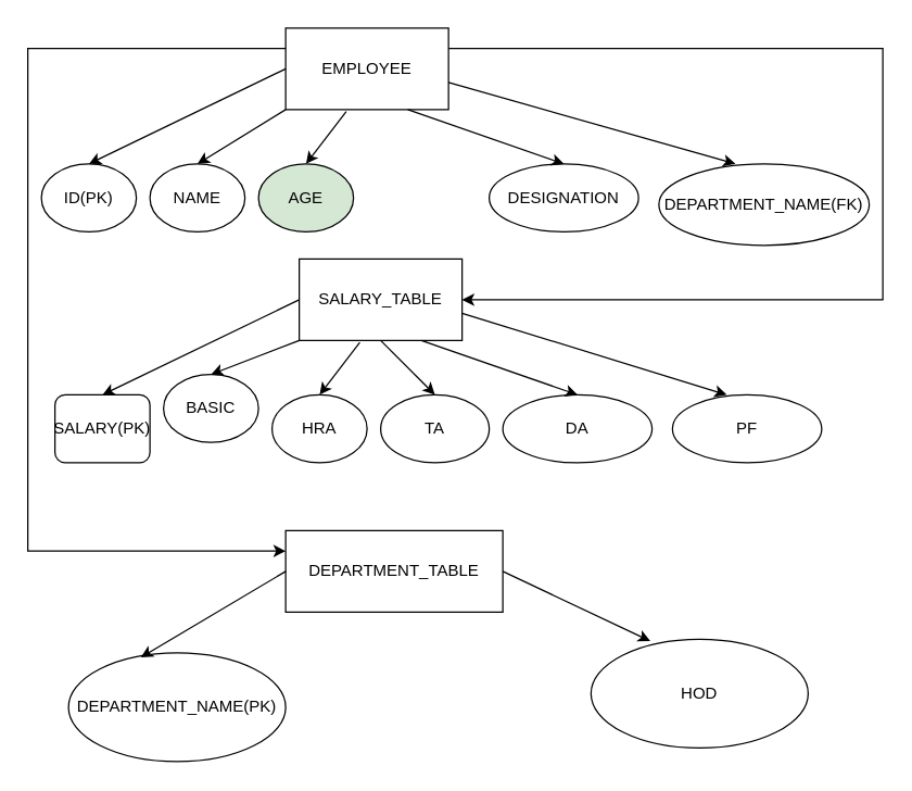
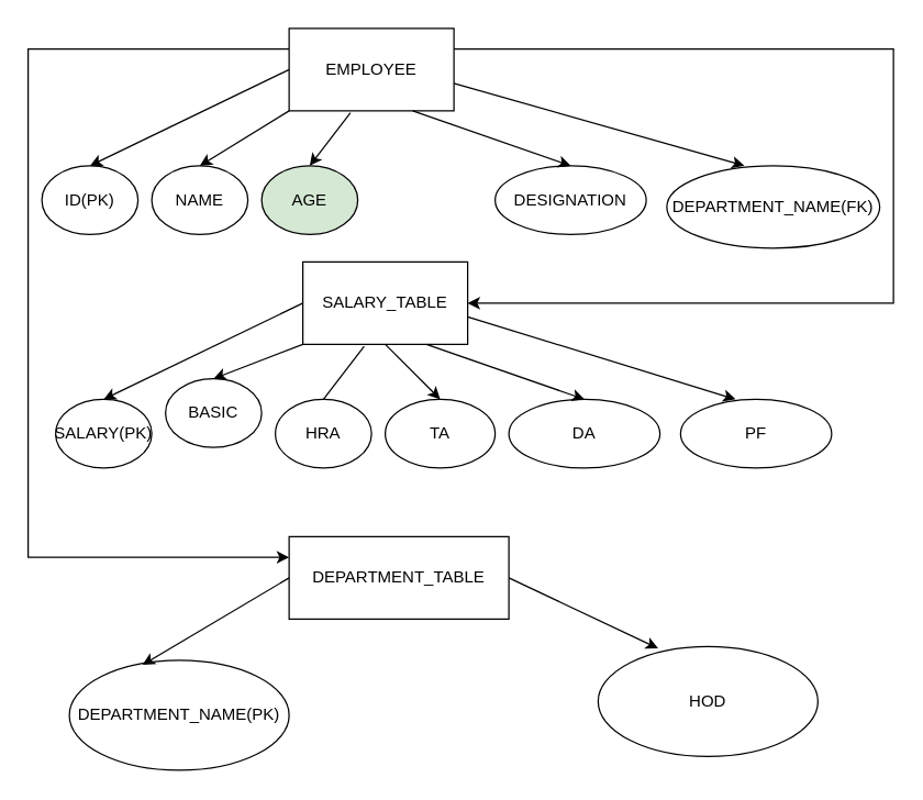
  <mxCell id="0" />
  <mxCell id="1" parent="0" />
  <mxCell id="2" style="edgeStyle=orthogonalEdgeStyle;rounded=0;orthogonalLoop=1;jettySize=auto;html=1;exitX=1;exitY=0.25;exitDx=0;exitDy=0;entryX=1;entryY=0.5;entryDx=0;entryDy=0;" edge="1" parent="1" source="4" target="18"><mxGeometry relative="1" as="geometry"><mxPoint x="670" y="210" as="targetPoint" /><Array as="points"><mxPoint x="650" y="35" /><mxPoint x="650" y="220" /></Array></mxGeometry></mxCell>
  <mxCell id="3" style="edgeStyle=orthogonalEdgeStyle;rounded=0;orthogonalLoop=1;jettySize=auto;html=1;exitX=0;exitY=0.25;exitDx=0;exitDy=0;entryX=0;entryY=0.25;entryDx=0;entryDy=0;" edge="1" parent="1" source="4" target="10"><mxGeometry relative="1" as="geometry"><Array as="points"><mxPoint x="20" y="35" /><mxPoint x="20" y="405" /></Array></mxGeometry></mxCell>
  <mxCell id="4" value="EMPLOYEE" style="rounded=0;whiteSpace=wrap;html=1;" vertex="1" parent="1"><mxGeometry x="210" y="20" width="120" height="60" as="geometry" /></mxCell>
  <mxCell id="5" value="ID(PK)" style="ellipse;whiteSpace=wrap;html=1;" vertex="1" parent="1"><mxGeometry x="30" y="120" width="70" height="50" as="geometry" /></mxCell>
  <mxCell id="6" value="NAME" style="ellipse;whiteSpace=wrap;html=1;" vertex="1" parent="1"><mxGeometry x="110" y="120" width="70" height="50" as="geometry" /></mxCell>
  <mxCell id="7" value="AGE" style="ellipse;whiteSpace=wrap;html=1;fillColor=#d5e8d4;" vertex="1" parent="1"><mxGeometry x="190" y="120" width="70" height="50" as="geometry" /></mxCell>
  <mxCell id="8" value="DEPARTMENT_NAME(FK)" style="ellipse;whiteSpace=wrap;html=1;" vertex="1" parent="1"><mxGeometry x="485" y="120" width="155" height="60" as="geometry" /></mxCell>
  <mxCell id="9" value="DESIGNATION" style="ellipse;whiteSpace=wrap;html=1;" vertex="1" parent="1"><mxGeometry x="360" y="120" width="110" height="50" as="geometry" /></mxCell>
  <mxCell id="10" value="DEPARTMENT_TABLE" style="rounded=0;whiteSpace=wrap;html=1;" vertex="1" parent="1"><mxGeometry x="210" y="390" width="160" height="60" as="geometry" /></mxCell>
  <mxCell id="11" value="DEPARTMENT_NAME(PK)" style="ellipse;whiteSpace=wrap;html=1;" vertex="1" parent="1"><mxGeometry x="50" y="480" width="160" height="80" as="geometry" /></mxCell>
  <mxCell id="12" value="HOD" style="ellipse;whiteSpace=wrap;html=1;" vertex="1" parent="1"><mxGeometry x="435" y="470" width="160" height="80" as="geometry" /></mxCell>
  <mxCell id="13" value="" style="endArrow=classic;html=1;rounded=0;entryX=0.5;entryY=0;entryDx=0;entryDy=0;exitX=0;exitY=0.5;exitDx=0;exitDy=0;" edge="1" parent="1" source="4" target="5"><mxGeometry width="50" height="50" relative="1" as="geometry"><mxPoint x="70" y="70" as="sourcePoint" /><mxPoint x="120" y="20" as="targetPoint" /></mxGeometry></mxCell>
  <mxCell id="14" value="" style="endArrow=classic;html=1;rounded=0;entryX=0.5;entryY=0;entryDx=0;entryDy=0;exitX=0;exitY=1;exitDx=0;exitDy=0;" edge="1" parent="1" source="4" target="6"><mxGeometry width="50" height="50" relative="1" as="geometry"><mxPoint x="110" y="60" as="sourcePoint" /><mxPoint x="160" y="10" as="targetPoint" /></mxGeometry></mxCell>
  <mxCell id="15" value="" style="endArrow=classic;html=1;rounded=0;entryX=0.5;entryY=0;entryDx=0;entryDy=0;exitX=0.372;exitY=1.022;exitDx=0;exitDy=0;exitPerimeter=0;" edge="1" parent="1" source="4" target="7"><mxGeometry width="50" height="50" relative="1" as="geometry"><mxPoint x="75" y="60" as="sourcePoint" /><mxPoint x="125" y="10" as="targetPoint" /></mxGeometry></mxCell>
  <mxCell id="16" value="" style="endArrow=classic;html=1;rounded=0;exitX=0.75;exitY=1;exitDx=0;exitDy=0;entryX=0.5;entryY=0;entryDx=0;entryDy=0;" edge="1" parent="1" source="4" target="9"><mxGeometry width="50" height="50" relative="1" as="geometry"><mxPoint x="330" y="120" as="sourcePoint" /><mxPoint x="380" y="70" as="targetPoint" /></mxGeometry></mxCell>
  <mxCell id="17" value="" style="endArrow=classic;html=1;rounded=0;entryX=0.364;entryY=0;entryDx=0;entryDy=0;entryPerimeter=0;" edge="1" parent="1" target="8"><mxGeometry width="50" height="50" relative="1" as="geometry"><mxPoint x="330" y="60" as="sourcePoint" /><mxPoint x="380" y="10" as="targetPoint" /></mxGeometry></mxCell>
  <mxCell id="18" value="SALARY_TABLE" style="rounded=0;whiteSpace=wrap;html=1;" vertex="1" parent="1"><mxGeometry x="220" y="190" width="120" height="60" as="geometry" /></mxCell>
- <mxCell id="19" value="SALARY(PK)" style="whiteSpace=wrap;html=1;rounded=1;" vertex="1" parent="1"><mxGeometry x="40" y="290" width="70" height="50" as="geometry" /></mxCell>
+ <mxCell id="19" value="SALARY(PK)" style="ellipse;whiteSpace=wrap;html=1;" vertex="1" parent="1"><mxGeometry x="40" y="290" width="70" height="50" as="geometry" /></mxCell>
  <mxCell id="20" value="BASIC" style="ellipse;whiteSpace=wrap;html=1;" vertex="1" parent="1"><mxGeometry x="120" y="275" width="70" height="50" as="geometry" /></mxCell>
  <mxCell id="21" value="HRA" style="ellipse;whiteSpace=wrap;html=1;" vertex="1" parent="1"><mxGeometry x="200" y="290" width="70" height="50" as="geometry" /></mxCell>
  <mxCell id="22" value="TA" style="ellipse;whiteSpace=wrap;html=1;" vertex="1" parent="1"><mxGeometry x="280" y="290" width="80" height="50" as="geometry" /></mxCell>
  <mxCell id="23" value="PF" style="ellipse;whiteSpace=wrap;html=1;" vertex="1" parent="1"><mxGeometry x="495" y="290" width="110" height="50" as="geometry" /></mxCell>
  <mxCell id="24" value="DA" style="ellipse;whiteSpace=wrap;html=1;" vertex="1" parent="1"><mxGeometry x="370" y="290" width="110" height="50" as="geometry" /></mxCell>
  <mxCell id="25" value="" style="endArrow=classic;html=1;rounded=0;exitX=0.5;exitY=1;exitDx=0;exitDy=0;entryX=0.5;entryY=0;entryDx=0;entryDy=0;" edge="1" parent="1" source="18" target="22"><mxGeometry width="50" height="50" relative="1" as="geometry"><mxPoint x="340" y="290" as="sourcePoint" /><mxPoint x="420" y="270" as="targetPoint" /></mxGeometry></mxCell>
  <mxCell id="26" value="" style="endArrow=classic;html=1;rounded=0;entryX=0.5;entryY=0;entryDx=0;entryDy=0;exitX=0;exitY=0.5;exitDx=0;exitDy=0;" edge="1" parent="1" source="18" target="19"><mxGeometry width="50" height="50" relative="1" as="geometry"><mxPoint x="80" y="240" as="sourcePoint" /><mxPoint x="130" y="190" as="targetPoint" /></mxGeometry></mxCell>
  <mxCell id="27" value="" style="endArrow=classic;html=1;rounded=0;entryX=0.5;entryY=0;entryDx=0;entryDy=0;exitX=0;exitY=1;exitDx=0;exitDy=0;" edge="1" parent="1" source="18" target="20"><mxGeometry width="50" height="50" relative="1" as="geometry"><mxPoint x="120" y="230" as="sourcePoint" /><mxPoint x="170" y="180" as="targetPoint" /></mxGeometry></mxCell>
- <mxCell id="28" value="" style="endArrow=classic;html=1;rounded=0;entryX=0.5;entryY=0;entryDx=0;entryDy=0;exitX=0.372;exitY=1.022;exitDx=0;exitDy=0;exitPerimeter=0;" edge="1" parent="1" source="18" target="21"><mxGeometry width="50" height="50" relative="1" as="geometry"><mxPoint x="85" y="230" as="sourcePoint" /><mxPoint x="135" y="180" as="targetPoint" /></mxGeometry></mxCell>
+ <mxCell id="28" value="" style="endArrow=none;html=1;rounded=0;entryX=0.5;entryY=0;entryDx=0;entryDy=0;exitX=0.372;exitY=1.022;exitDx=0;exitDy=0;exitPerimeter=0;" edge="1" parent="1" source="18" target="21"><mxGeometry width="50" height="50" relative="1" as="geometry"><mxPoint x="85" y="230" as="sourcePoint" /><mxPoint x="135" y="180" as="targetPoint" /></mxGeometry></mxCell>
  <mxCell id="29" value="" style="endArrow=classic;html=1;rounded=0;exitX=0.75;exitY=1;exitDx=0;exitDy=0;entryX=0.5;entryY=0;entryDx=0;entryDy=0;" edge="1" parent="1" source="18" target="24"><mxGeometry width="50" height="50" relative="1" as="geometry"><mxPoint x="340" y="290" as="sourcePoint" /><mxPoint x="390" y="240" as="targetPoint" /></mxGeometry></mxCell>
  <mxCell id="30" value="" style="endArrow=classic;html=1;rounded=0;entryX=0.364;entryY=0;entryDx=0;entryDy=0;entryPerimeter=0;" edge="1" parent="1" target="23"><mxGeometry width="50" height="50" relative="1" as="geometry"><mxPoint x="340" y="230" as="sourcePoint" /><mxPoint x="390" y="180" as="targetPoint" /></mxGeometry></mxCell>
  <mxCell id="31" value="" style="endArrow=classic;html=1;rounded=0;entryX=0.333;entryY=0.042;entryDx=0;entryDy=0;entryPerimeter=0;exitX=0;exitY=0.5;exitDx=0;exitDy=0;" edge="1" parent="1" source="10" target="11"><mxGeometry width="50" height="50" relative="1" as="geometry"><mxPoint x="130" y="470" as="sourcePoint" /><mxPoint x="180" y="420" as="targetPoint" /></mxGeometry></mxCell>
  <mxCell id="32" value="" style="endArrow=classic;html=1;rounded=0;entryX=0.273;entryY=0.017;entryDx=0;entryDy=0;entryPerimeter=0;exitX=1;exitY=0.5;exitDx=0;exitDy=0;" edge="1" parent="1" source="10" target="12"><mxGeometry width="50" height="50" relative="1" as="geometry"><mxPoint x="290" y="470" as="sourcePoint" /><mxPoint x="340" y="420" as="targetPoint" /></mxGeometry></mxCell>
